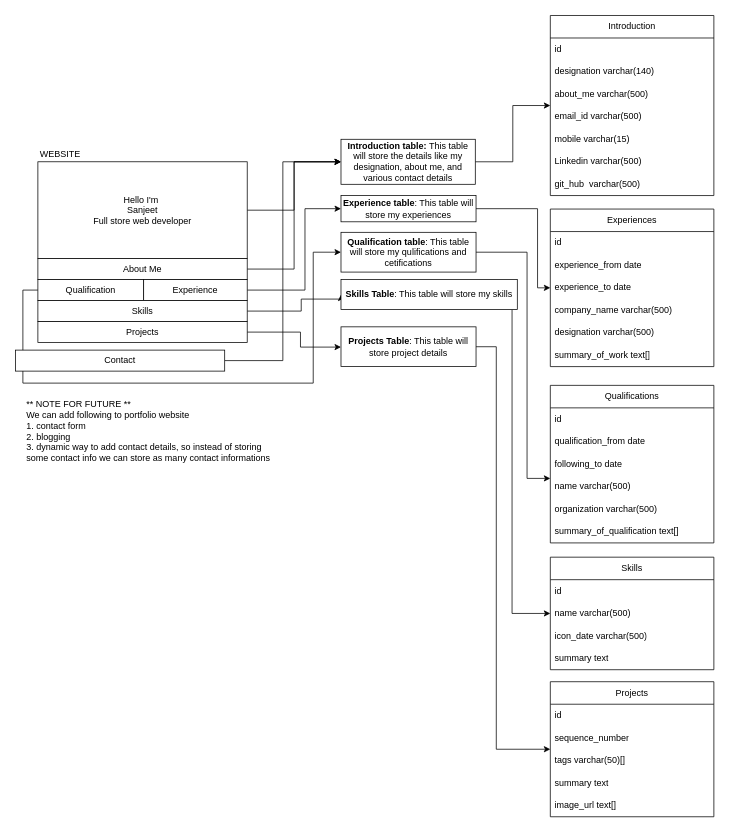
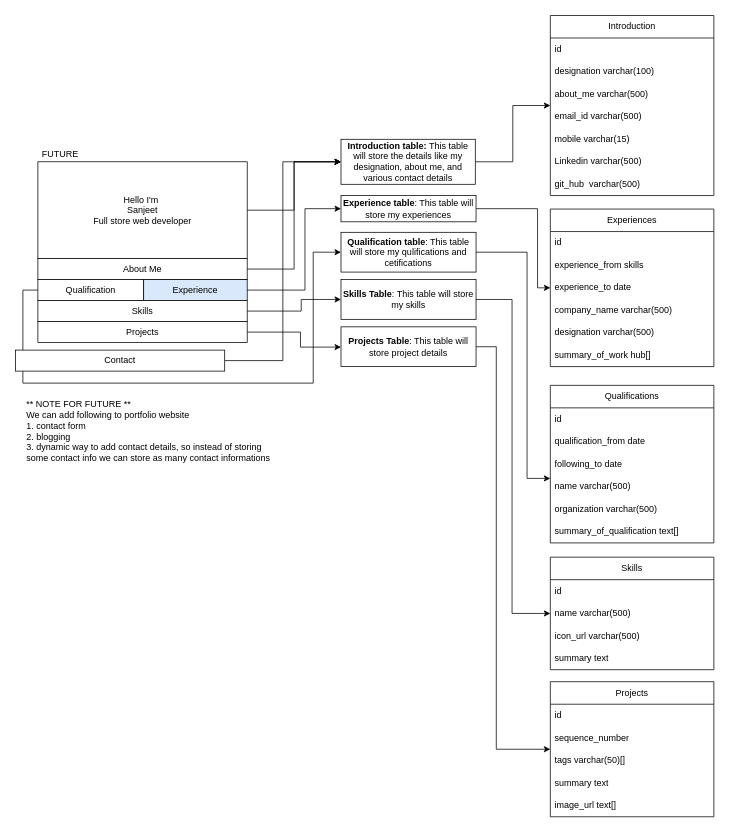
  <mxCell id="0" />
  <mxCell id="1" parent="0" />
  <mxCell id="2" style="edgeStyle=orthogonalEdgeStyle;rounded=0;orthogonalLoop=1;jettySize=auto;html=1;entryX=0;entryY=0.5;entryDx=0;entryDy=0;" edge="1" parent="1" source="3" target="18"><mxGeometry relative="1" as="geometry" /></mxCell>
  <mxCell id="3" value="Hello I'm&amp;nbsp;&lt;br&gt;Sanjeet&lt;br&gt;Full store web developer" style="rounded=0;whiteSpace=wrap;html=1;" vertex="1" parent="1"><mxGeometry x="50" y="215" width="279" height="129" as="geometry" /></mxCell>
- <mxCell id="4" value="WEBSITE" style="text;html=1;strokeColor=none;fillColor=none;align=center;verticalAlign=middle;whiteSpace=wrap;rounded=0;" vertex="1" parent="1"><mxGeometry x="50" y="190" width="60" height="30" as="geometry" /></mxCell>
+ <mxCell id="4" value="FUTURE" style="text;html=1;strokeColor=none;fillColor=none;align=center;verticalAlign=middle;whiteSpace=wrap;rounded=0;" vertex="1" parent="1"><mxGeometry x="50" y="190" width="60" height="30" as="geometry" /></mxCell>
  <mxCell id="5" style="edgeStyle=orthogonalEdgeStyle;rounded=0;orthogonalLoop=1;jettySize=auto;html=1;entryX=0;entryY=0.5;entryDx=0;entryDy=0;" edge="1" parent="1" source="6" target="18"><mxGeometry relative="1" as="geometry" /></mxCell>
  <mxCell id="6" value="About Me" style="rounded=0;whiteSpace=wrap;html=1;" vertex="1" parent="1"><mxGeometry x="50" y="344" width="279" height="28" as="geometry" /></mxCell>
  <mxCell id="7" style="edgeStyle=orthogonalEdgeStyle;rounded=0;orthogonalLoop=1;jettySize=auto;html=1;entryX=0;entryY=0.5;entryDx=0;entryDy=0;" edge="1" parent="1" source="8" target="22"><mxGeometry relative="1" as="geometry"><Array as="points"><mxPoint x="30" y="386" /><mxPoint x="30" y="510" /><mxPoint x="417" y="510" /><mxPoint x="417" y="336" /></Array></mxGeometry></mxCell>
  <mxCell id="8" value="Qualification" style="rounded=0;whiteSpace=wrap;html=1;" vertex="1" parent="1"><mxGeometry x="50" y="372" width="141" height="28" as="geometry" /></mxCell>
  <mxCell id="9" style="edgeStyle=orthogonalEdgeStyle;rounded=0;orthogonalLoop=1;jettySize=auto;html=1;entryX=0;entryY=0.5;entryDx=0;entryDy=0;" edge="1" parent="1" source="10" target="20"><mxGeometry relative="1" as="geometry"><Array as="points"><mxPoint x="406" y="386" /><mxPoint x="406" y="278" /></Array></mxGeometry></mxCell>
- <mxCell id="10" value="Experience" style="rounded=0;whiteSpace=wrap;html=1;" vertex="1" parent="1"><mxGeometry x="191" y="372" width="138" height="28" as="geometry" /></mxCell>
+ <mxCell id="10" value="Experience" style="rounded=0;whiteSpace=wrap;html=1;fillColor=#dae8fc;" vertex="1" parent="1"><mxGeometry x="191" y="372" width="138" height="28" as="geometry" /></mxCell>
  <mxCell id="11" style="edgeStyle=orthogonalEdgeStyle;rounded=0;orthogonalLoop=1;jettySize=auto;html=1;entryX=0;entryY=0.5;entryDx=0;entryDy=0;" edge="1" parent="1" source="12" target="24"><mxGeometry relative="1" as="geometry"><Array as="points"><mxPoint x="401" y="414" /><mxPoint x="401" y="398" /></Array></mxGeometry></mxCell>
  <mxCell id="12" value="Skills" style="rounded=0;whiteSpace=wrap;html=1;" vertex="1" parent="1"><mxGeometry x="50" y="400" width="279" height="28" as="geometry" /></mxCell>
  <mxCell id="13" style="edgeStyle=orthogonalEdgeStyle;rounded=0;orthogonalLoop=1;jettySize=auto;html=1;" edge="1" parent="1" source="14" target="26"><mxGeometry relative="1" as="geometry"><Array as="points"><mxPoint x="400" y="442" /><mxPoint x="400" y="462" /></Array></mxGeometry></mxCell>
  <mxCell id="14" value="Projects" style="rounded=0;whiteSpace=wrap;html=1;" vertex="1" parent="1"><mxGeometry x="50" y="428" width="279" height="28" as="geometry" /></mxCell>
  <mxCell id="15" style="edgeStyle=orthogonalEdgeStyle;rounded=0;orthogonalLoop=1;jettySize=auto;html=1;entryX=0;entryY=0.5;entryDx=0;entryDy=0;" edge="1" parent="1" source="16" target="18"><mxGeometry relative="1" as="geometry" /></mxCell>
  <mxCell id="16" value="Contact" style="rounded=0;whiteSpace=wrap;html=1;" vertex="1" parent="1"><mxGeometry x="20" y="466" width="279" height="28" as="geometry" /></mxCell>
  <mxCell id="17" style="edgeStyle=orthogonalEdgeStyle;rounded=0;orthogonalLoop=1;jettySize=auto;html=1;" edge="1" parent="1" source="18" target="28"><mxGeometry relative="1" as="geometry" /></mxCell>
  <mxCell id="18" value="&lt;b&gt;Introduction table: &lt;/b&gt;This table will store the details like my designation, about me, and various contact details" style="whiteSpace=wrap;html=1;rounded=0;" vertex="1" parent="1"><mxGeometry x="454" y="185" width="179" height="60" as="geometry" /></mxCell>
  <mxCell id="19" style="edgeStyle=orthogonalEdgeStyle;rounded=0;orthogonalLoop=1;jettySize=auto;html=1;" edge="1" parent="1" source="20" target="36"><mxGeometry relative="1" as="geometry"><Array as="points"><mxPoint x="716" y="277" /><mxPoint x="716" y="383" /></Array></mxGeometry></mxCell>
  <mxCell id="20" value="&lt;b&gt;Experience table&lt;/b&gt;: This table will store my experiences" style="whiteSpace=wrap;html=1;rounded=0;" vertex="1" parent="1"><mxGeometry x="454" y="260" width="180" height="35" as="geometry" /></mxCell>
  <mxCell id="21" style="edgeStyle=orthogonalEdgeStyle;rounded=0;orthogonalLoop=1;jettySize=auto;html=1;" edge="1" parent="1" source="22" target="43"><mxGeometry relative="1" as="geometry"><Array as="points"><mxPoint x="702" y="335" /><mxPoint x="702" y="637" /></Array></mxGeometry></mxCell>
  <mxCell id="22" value="&lt;b&gt;Qualification table&lt;/b&gt;: This table will store my qulifications and cetifications" style="whiteSpace=wrap;html=1;rounded=0;" vertex="1" parent="1"><mxGeometry x="454" y="309" width="180" height="53" as="geometry" /></mxCell>
  <mxCell id="23" style="edgeStyle=orthogonalEdgeStyle;rounded=0;orthogonalLoop=1;jettySize=auto;html=1;" edge="1" parent="1" source="24" target="50"><mxGeometry relative="1" as="geometry"><Array as="points"><mxPoint x="682" y="398" /><mxPoint x="682" y="817" /></Array></mxGeometry></mxCell>
- <mxCell id="24" value="&lt;b&gt;Skills Table&lt;/b&gt;: This table will store my skills" style="whiteSpace=wrap;html=1;rounded=0;" vertex="1" parent="1"><mxGeometry x="454" y="372" width="235" height="40" as="geometry" /></mxCell>
+ <mxCell id="24" value="&lt;b&gt;Skills Table&lt;/b&gt;: This table will store my skills" style="whiteSpace=wrap;html=1;rounded=0;" vertex="1" parent="1"><mxGeometry x="454" y="372" width="180" height="53" as="geometry" /></mxCell>
  <mxCell id="25" style="edgeStyle=orthogonalEdgeStyle;rounded=0;orthogonalLoop=1;jettySize=auto;html=1;" edge="1" parent="1" source="26" target="55"><mxGeometry relative="1" as="geometry"><Array as="points"><mxPoint x="661" y="462" /><mxPoint x="661" y="998" /></Array></mxGeometry></mxCell>
  <mxCell id="26" value="&lt;b&gt;Projects Table&lt;/b&gt;: This table will store project details" style="whiteSpace=wrap;html=1;rounded=0;" vertex="1" parent="1"><mxGeometry x="454" y="435" width="180" height="53" as="geometry" /></mxCell>
  <mxCell id="27" value="** NOTE FOR FUTURE **&lt;br&gt;We can add following to portfolio website&lt;br&gt;1. contact form&lt;br&gt;2. blogging&lt;br&gt;3. dynamic way to add contact details, so instead of storing some contact info we can store as many contact informations" style="text;html=1;strokeColor=none;fillColor=none;align=left;verticalAlign=middle;whiteSpace=wrap;rounded=0;" vertex="1" parent="1"><mxGeometry x="33" y="524" width="347" height="100" as="geometry" /></mxCell>
  <mxCell id="28" value="Introduction" style="swimlane;fontStyle=0;childLayout=stackLayout;horizontal=1;startSize=30;horizontalStack=0;resizeParent=1;resizeParentMax=0;resizeLast=0;collapsible=1;marginBottom=0;whiteSpace=wrap;html=1;" vertex="1" parent="1"><mxGeometry x="733" y="20" width="218" height="240" as="geometry"><mxRectangle x="644" y="-78" width="98" height="30" as="alternateBounds" /></mxGeometry></mxCell>
  <mxCell id="29" value="id&lt;br&gt;" style="text;strokeColor=none;fillColor=none;align=left;verticalAlign=middle;spacingLeft=4;spacingRight=4;overflow=hidden;points=[[0,0.5],[1,0.5]];portConstraint=eastwest;rotatable=0;whiteSpace=wrap;html=1;" vertex="1" parent="28"><mxGeometry y="30" width="218" height="30" as="geometry" /></mxCell>
- <mxCell id="30" value="designation varchar(140)" style="text;strokeColor=none;fillColor=none;align=left;verticalAlign=middle;spacingLeft=4;spacingRight=4;overflow=hidden;points=[[0,0.5],[1,0.5]];portConstraint=eastwest;rotatable=0;whiteSpace=wrap;html=1;" vertex="1" parent="28"><mxGeometry y="60" width="218" height="30" as="geometry" /></mxCell>
+ <mxCell id="30" value="designation varchar(100)" style="text;strokeColor=none;fillColor=none;align=left;verticalAlign=middle;spacingLeft=4;spacingRight=4;overflow=hidden;points=[[0,0.5],[1,0.5]];portConstraint=eastwest;rotatable=0;whiteSpace=wrap;html=1;" vertex="1" parent="28"><mxGeometry y="60" width="218" height="30" as="geometry" /></mxCell>
  <mxCell id="31" value="about_me varchar(500)" style="text;strokeColor=none;fillColor=none;align=left;verticalAlign=middle;spacingLeft=4;spacingRight=4;overflow=hidden;points=[[0,0.5],[1,0.5]];portConstraint=eastwest;rotatable=0;whiteSpace=wrap;html=1;" vertex="1" parent="28"><mxGeometry y="90" width="218" height="30" as="geometry" /></mxCell>
  <mxCell id="32" value="email_id varchar(500)" style="text;strokeColor=none;fillColor=none;align=left;verticalAlign=middle;spacingLeft=4;spacingRight=4;overflow=hidden;points=[[0,0.5],[1,0.5]];portConstraint=eastwest;rotatable=0;whiteSpace=wrap;html=1;" vertex="1" parent="28"><mxGeometry y="120" width="218" height="30" as="geometry" /></mxCell>
  <mxCell id="33" value="mobile varchar(15)" style="text;strokeColor=none;fillColor=none;align=left;verticalAlign=middle;spacingLeft=4;spacingRight=4;overflow=hidden;points=[[0,0.5],[1,0.5]];portConstraint=eastwest;rotatable=0;whiteSpace=wrap;html=1;" vertex="1" parent="28"><mxGeometry y="150" width="218" height="30" as="geometry" /></mxCell>
  <mxCell id="34" value="Linkedin varchar(500)" style="text;strokeColor=none;fillColor=none;align=left;verticalAlign=middle;spacingLeft=4;spacingRight=4;overflow=hidden;points=[[0,0.5],[1,0.5]];portConstraint=eastwest;rotatable=0;whiteSpace=wrap;html=1;" vertex="1" parent="28"><mxGeometry y="180" width="218" height="30" as="geometry" /></mxCell>
  <mxCell id="35" value="git_hub&amp;nbsp; varchar(500)" style="text;strokeColor=none;fillColor=none;align=left;verticalAlign=middle;spacingLeft=4;spacingRight=4;overflow=hidden;points=[[0,0.5],[1,0.5]];portConstraint=eastwest;rotatable=0;whiteSpace=wrap;html=1;" vertex="1" parent="28"><mxGeometry y="210" width="218" height="30" as="geometry" /></mxCell>
  <mxCell id="36" value="Experiences" style="swimlane;fontStyle=0;childLayout=stackLayout;horizontal=1;startSize=30;horizontalStack=0;resizeParent=1;resizeParentMax=0;resizeLast=0;collapsible=1;marginBottom=0;whiteSpace=wrap;html=1;" vertex="1" parent="1"><mxGeometry x="733" y="278" width="218" height="210" as="geometry"><mxRectangle x="644" y="-78" width="98" height="30" as="alternateBounds" /></mxGeometry></mxCell>
  <mxCell id="37" value="id&lt;br&gt;" style="text;strokeColor=none;fillColor=none;align=left;verticalAlign=middle;spacingLeft=4;spacingRight=4;overflow=hidden;points=[[0,0.5],[1,0.5]];portConstraint=eastwest;rotatable=0;whiteSpace=wrap;html=1;" vertex="1" parent="36"><mxGeometry y="30" width="218" height="30" as="geometry" /></mxCell>
- <mxCell id="38" value="experience_from date" style="text;strokeColor=none;fillColor=none;align=left;verticalAlign=middle;spacingLeft=4;spacingRight=4;overflow=hidden;points=[[0,0.5],[1,0.5]];portConstraint=eastwest;rotatable=0;whiteSpace=wrap;html=1;" vertex="1" parent="36"><mxGeometry y="60" width="218" height="30" as="geometry" /></mxCell>
+ <mxCell id="38" value="experience_from skills" style="text;strokeColor=none;fillColor=none;align=left;verticalAlign=middle;spacingLeft=4;spacingRight=4;overflow=hidden;points=[[0,0.5],[1,0.5]];portConstraint=eastwest;rotatable=0;whiteSpace=wrap;html=1;" vertex="1" parent="36"><mxGeometry y="60" width="218" height="30" as="geometry" /></mxCell>
  <mxCell id="39" value="experience_to date" style="text;strokeColor=none;fillColor=none;align=left;verticalAlign=middle;spacingLeft=4;spacingRight=4;overflow=hidden;points=[[0,0.5],[1,0.5]];portConstraint=eastwest;rotatable=0;whiteSpace=wrap;html=1;" vertex="1" parent="36"><mxGeometry y="90" width="218" height="30" as="geometry" /></mxCell>
  <mxCell id="40" value="company_name varchar(500)" style="text;strokeColor=none;fillColor=none;align=left;verticalAlign=middle;spacingLeft=4;spacingRight=4;overflow=hidden;points=[[0,0.5],[1,0.5]];portConstraint=eastwest;rotatable=0;whiteSpace=wrap;html=1;" vertex="1" parent="36"><mxGeometry y="120" width="218" height="30" as="geometry" /></mxCell>
  <mxCell id="41" value="designation varchar(500)" style="text;strokeColor=none;fillColor=none;align=left;verticalAlign=middle;spacingLeft=4;spacingRight=4;overflow=hidden;points=[[0,0.5],[1,0.5]];portConstraint=eastwest;rotatable=0;whiteSpace=wrap;html=1;" vertex="1" parent="36"><mxGeometry y="150" width="218" height="30" as="geometry" /></mxCell>
- <mxCell id="42" value="summary_of_work text[]" style="text;strokeColor=none;fillColor=none;align=left;verticalAlign=middle;spacingLeft=4;spacingRight=4;overflow=hidden;points=[[0,0.5],[1,0.5]];portConstraint=eastwest;rotatable=0;whiteSpace=wrap;html=1;" vertex="1" parent="36"><mxGeometry y="180" width="218" height="30" as="geometry" /></mxCell>
+ <mxCell id="42" value="summary_of_work hub[]" style="text;strokeColor=none;fillColor=none;align=left;verticalAlign=middle;spacingLeft=4;spacingRight=4;overflow=hidden;points=[[0,0.5],[1,0.5]];portConstraint=eastwest;rotatable=0;whiteSpace=wrap;html=1;" vertex="1" parent="36"><mxGeometry y="180" width="218" height="30" as="geometry" /></mxCell>
  <mxCell id="43" value="Qualifications" style="swimlane;fontStyle=0;childLayout=stackLayout;horizontal=1;startSize=30;horizontalStack=0;resizeParent=1;resizeParentMax=0;resizeLast=0;collapsible=1;marginBottom=0;whiteSpace=wrap;html=1;" vertex="1" parent="1"><mxGeometry x="733" y="513" width="218" height="210" as="geometry"><mxRectangle x="644" y="-78" width="98" height="30" as="alternateBounds" /></mxGeometry></mxCell>
  <mxCell id="44" value="id&lt;br&gt;" style="text;strokeColor=none;fillColor=none;align=left;verticalAlign=middle;spacingLeft=4;spacingRight=4;overflow=hidden;points=[[0,0.5],[1,0.5]];portConstraint=eastwest;rotatable=0;whiteSpace=wrap;html=1;" vertex="1" parent="43"><mxGeometry y="30" width="218" height="30" as="geometry" /></mxCell>
  <mxCell id="45" value="qualification_from date" style="text;strokeColor=none;fillColor=none;align=left;verticalAlign=middle;spacingLeft=4;spacingRight=4;overflow=hidden;points=[[0,0.5],[1,0.5]];portConstraint=eastwest;rotatable=0;whiteSpace=wrap;html=1;" vertex="1" parent="43"><mxGeometry y="60" width="218" height="30" as="geometry" /></mxCell>
  <mxCell id="46" value="following_to date" style="text;strokeColor=none;fillColor=none;align=left;verticalAlign=middle;spacingLeft=4;spacingRight=4;overflow=hidden;points=[[0,0.5],[1,0.5]];portConstraint=eastwest;rotatable=0;whiteSpace=wrap;html=1;" vertex="1" parent="43"><mxGeometry y="90" width="218" height="30" as="geometry" /></mxCell>
  <mxCell id="47" value="name varchar(500)" style="text;strokeColor=none;fillColor=none;align=left;verticalAlign=middle;spacingLeft=4;spacingRight=4;overflow=hidden;points=[[0,0.5],[1,0.5]];portConstraint=eastwest;rotatable=0;whiteSpace=wrap;html=1;" vertex="1" parent="43"><mxGeometry y="120" width="218" height="30" as="geometry" /></mxCell>
  <mxCell id="48" value="organization varchar(500)" style="text;strokeColor=none;fillColor=none;align=left;verticalAlign=middle;spacingLeft=4;spacingRight=4;overflow=hidden;points=[[0,0.5],[1,0.5]];portConstraint=eastwest;rotatable=0;whiteSpace=wrap;html=1;" vertex="1" parent="43"><mxGeometry y="150" width="218" height="30" as="geometry" /></mxCell>
  <mxCell id="49" value="summary_of_qualification text[]" style="text;strokeColor=none;fillColor=none;align=left;verticalAlign=middle;spacingLeft=4;spacingRight=4;overflow=hidden;points=[[0,0.5],[1,0.5]];portConstraint=eastwest;rotatable=0;whiteSpace=wrap;html=1;" vertex="1" parent="43"><mxGeometry y="180" width="218" height="30" as="geometry" /></mxCell>
  <mxCell id="50" value="Skills" style="swimlane;fontStyle=0;childLayout=stackLayout;horizontal=1;startSize=30;horizontalStack=0;resizeParent=1;resizeParentMax=0;resizeLast=0;collapsible=1;marginBottom=0;whiteSpace=wrap;html=1;" vertex="1" parent="1"><mxGeometry x="733" y="742" width="218" height="150" as="geometry"><mxRectangle x="644" y="-78" width="98" height="30" as="alternateBounds" /></mxGeometry></mxCell>
  <mxCell id="51" value="id&lt;br&gt;" style="text;strokeColor=none;fillColor=none;align=left;verticalAlign=middle;spacingLeft=4;spacingRight=4;overflow=hidden;points=[[0,0.5],[1,0.5]];portConstraint=eastwest;rotatable=0;whiteSpace=wrap;html=1;" vertex="1" parent="50"><mxGeometry y="30" width="218" height="30" as="geometry" /></mxCell>
  <mxCell id="52" value="name varchar(500)" style="text;strokeColor=none;fillColor=none;align=left;verticalAlign=middle;spacingLeft=4;spacingRight=4;overflow=hidden;points=[[0,0.5],[1,0.5]];portConstraint=eastwest;rotatable=0;whiteSpace=wrap;html=1;" vertex="1" parent="50"><mxGeometry y="60" width="218" height="30" as="geometry" /></mxCell>
- <mxCell id="53" value="icon_date varchar(500)" style="text;strokeColor=none;fillColor=none;align=left;verticalAlign=middle;spacingLeft=4;spacingRight=4;overflow=hidden;points=[[0,0.5],[1,0.5]];portConstraint=eastwest;rotatable=0;whiteSpace=wrap;html=1;" vertex="1" parent="50"><mxGeometry y="90" width="218" height="30" as="geometry" /></mxCell>
+ <mxCell id="53" value="icon_url varchar(500)" style="text;strokeColor=none;fillColor=none;align=left;verticalAlign=middle;spacingLeft=4;spacingRight=4;overflow=hidden;points=[[0,0.5],[1,0.5]];portConstraint=eastwest;rotatable=0;whiteSpace=wrap;html=1;" vertex="1" parent="50"><mxGeometry y="90" width="218" height="30" as="geometry" /></mxCell>
  <mxCell id="54" value="summary text" style="text;strokeColor=none;fillColor=none;align=left;verticalAlign=middle;spacingLeft=4;spacingRight=4;overflow=hidden;points=[[0,0.5],[1,0.5]];portConstraint=eastwest;rotatable=0;whiteSpace=wrap;html=1;" vertex="1" parent="50"><mxGeometry y="120" width="218" height="30" as="geometry" /></mxCell>
  <mxCell id="55" value="Projects" style="swimlane;fontStyle=0;childLayout=stackLayout;horizontal=1;startSize=30;horizontalStack=0;resizeParent=1;resizeParentMax=0;resizeLast=0;collapsible=1;marginBottom=0;whiteSpace=wrap;html=1;" vertex="1" parent="1"><mxGeometry x="733" y="908" width="218" height="180" as="geometry"><mxRectangle x="644" y="-78" width="98" height="30" as="alternateBounds" /></mxGeometry></mxCell>
  <mxCell id="56" value="id&lt;br&gt;" style="text;strokeColor=none;fillColor=none;align=left;verticalAlign=middle;spacingLeft=4;spacingRight=4;overflow=hidden;points=[[0,0.5],[1,0.5]];portConstraint=eastwest;rotatable=0;whiteSpace=wrap;html=1;" vertex="1" parent="55"><mxGeometry y="30" width="218" height="30" as="geometry" /></mxCell>
  <mxCell id="57" value="sequence_number" style="text;strokeColor=none;fillColor=none;align=left;verticalAlign=middle;spacingLeft=4;spacingRight=4;overflow=hidden;points=[[0,0.5],[1,0.5]];portConstraint=eastwest;rotatable=0;whiteSpace=wrap;html=1;" vertex="1" parent="55"><mxGeometry y="60" width="218" height="30" as="geometry" /></mxCell>
  <mxCell id="58" value="tags varchar(50)[]" style="text;strokeColor=none;fillColor=none;align=left;verticalAlign=middle;spacingLeft=4;spacingRight=4;overflow=hidden;points=[[0,0.5],[1,0.5]];portConstraint=eastwest;rotatable=0;whiteSpace=wrap;html=1;" vertex="1" parent="55"><mxGeometry y="90" width="218" height="30" as="geometry" /></mxCell>
  <mxCell id="59" value="summary text" style="text;strokeColor=none;fillColor=none;align=left;verticalAlign=middle;spacingLeft=4;spacingRight=4;overflow=hidden;points=[[0,0.5],[1,0.5]];portConstraint=eastwest;rotatable=0;whiteSpace=wrap;html=1;" vertex="1" parent="55"><mxGeometry y="120" width="218" height="30" as="geometry" /></mxCell>
  <mxCell id="60" value="image_url text[]" style="text;strokeColor=none;fillColor=none;align=left;verticalAlign=middle;spacingLeft=4;spacingRight=4;overflow=hidden;points=[[0,0.5],[1,0.5]];portConstraint=eastwest;rotatable=0;whiteSpace=wrap;html=1;" vertex="1" parent="55"><mxGeometry y="150" width="218" height="30" as="geometry" /></mxCell>
